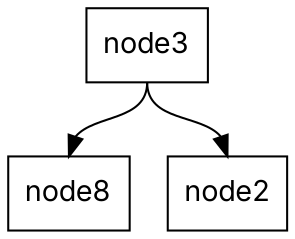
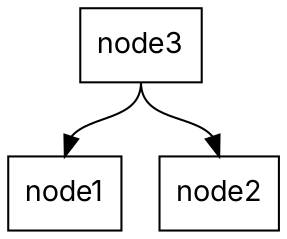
  digraph {
    fontname=Inter
    node [fontname=Inter shape=box]
    edge [fontname=Inter headport=n tailport=s]
    n1 [label=node3]
-   node1 [label=node8]
+   node1
    node2
    n1 -> node1
    n1 -> node2
  }
